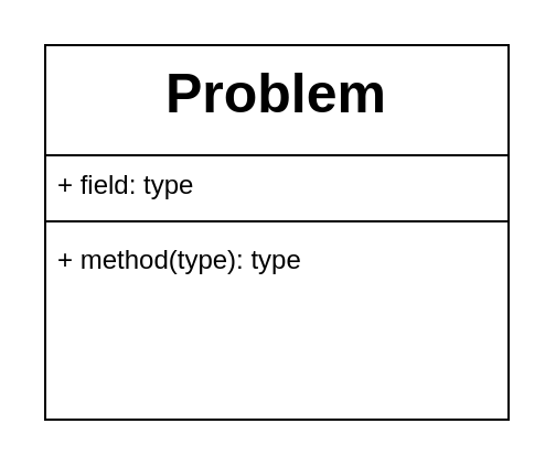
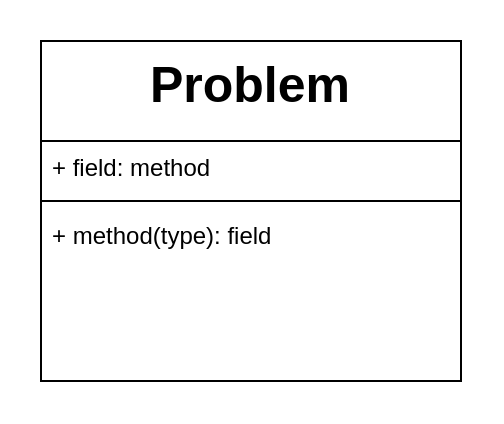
  <mxCell id="0" />
  <mxCell id="1" parent="0" />
  <mxCell id="2" value="&lt;font style=&quot;font-size: 25px;&quot;&gt;Problem&lt;/font&gt;" style="swimlane;fontStyle=1;align=center;verticalAlign=top;childLayout=stackLayout;horizontal=1;startSize=50;horizontalStack=0;resizeParent=1;resizeParentMax=0;resizeLast=0;collapsible=1;marginBottom=0;whiteSpace=wrap;html=1;" vertex="1" parent="1"><mxGeometry x="20" y="20" width="210" height="170" as="geometry" /></mxCell>
- <mxCell id="3" value="+ field: type" style="text;strokeColor=none;fillColor=none;align=left;verticalAlign=top;spacingLeft=4;spacingRight=4;overflow=hidden;rotatable=0;points=[[0,0.5],[1,0.5]];portConstraint=eastwest;whiteSpace=wrap;html=1;" vertex="1" parent="2"><mxGeometry y="50" width="210" height="26" as="geometry" /></mxCell>
+ <mxCell id="3" value="+ field: method" style="text;strokeColor=none;fillColor=none;align=left;verticalAlign=top;spacingLeft=4;spacingRight=4;overflow=hidden;rotatable=0;points=[[0,0.5],[1,0.5]];portConstraint=eastwest;whiteSpace=wrap;html=1;" vertex="1" parent="2"><mxGeometry y="50" width="210" height="26" as="geometry" /></mxCell>
  <mxCell id="4" value="" style="line;strokeWidth=1;fillColor=none;align=left;verticalAlign=middle;spacingTop=-1;spacingLeft=3;spacingRight=3;rotatable=0;labelPosition=right;points=[];portConstraint=eastwest;strokeColor=inherit;" vertex="1" parent="2"><mxGeometry y="76" width="210" height="8" as="geometry" /></mxCell>
- <mxCell id="5" value="+ method(type): type" style="text;strokeColor=none;fillColor=none;align=left;verticalAlign=top;spacingLeft=4;spacingRight=4;overflow=hidden;rotatable=0;points=[[0,0.5],[1,0.5]];portConstraint=eastwest;whiteSpace=wrap;html=1;" vertex="1" parent="2"><mxGeometry y="84" width="210" height="86" as="geometry" /></mxCell>
+ <mxCell id="5" value="+ method(type): field" style="text;strokeColor=none;fillColor=none;align=left;verticalAlign=top;spacingLeft=4;spacingRight=4;overflow=hidden;rotatable=0;points=[[0,0.5],[1,0.5]];portConstraint=eastwest;whiteSpace=wrap;html=1;" vertex="1" parent="2"><mxGeometry y="84" width="210" height="86" as="geometry" /></mxCell>
  <mxCell id="6" style="edgeStyle=orthogonalEdgeStyle;rounded=0;orthogonalLoop=1;jettySize=auto;html=1;entryX=0.5;entryY=1;entryDx=0;entryDy=0;entryPerimeter=0;endArrow=open;" edge="1" parent="2" source="2" target="5"><mxGeometry relative="1" as="geometry"><mxPoint x="80" y="180" as="targetPoint" /></mxGeometry></mxCell>
